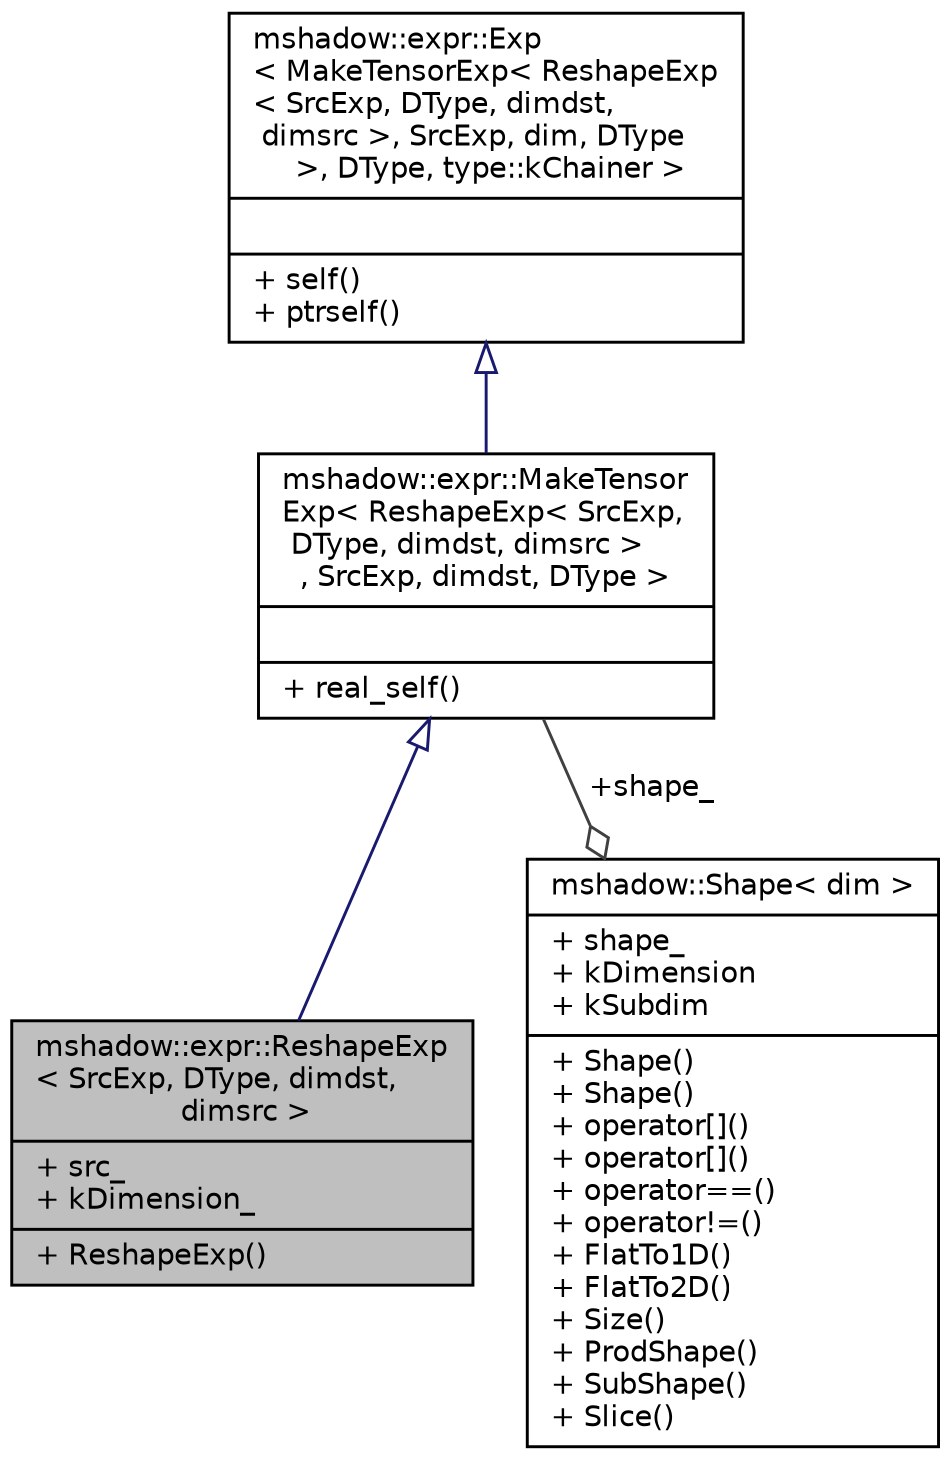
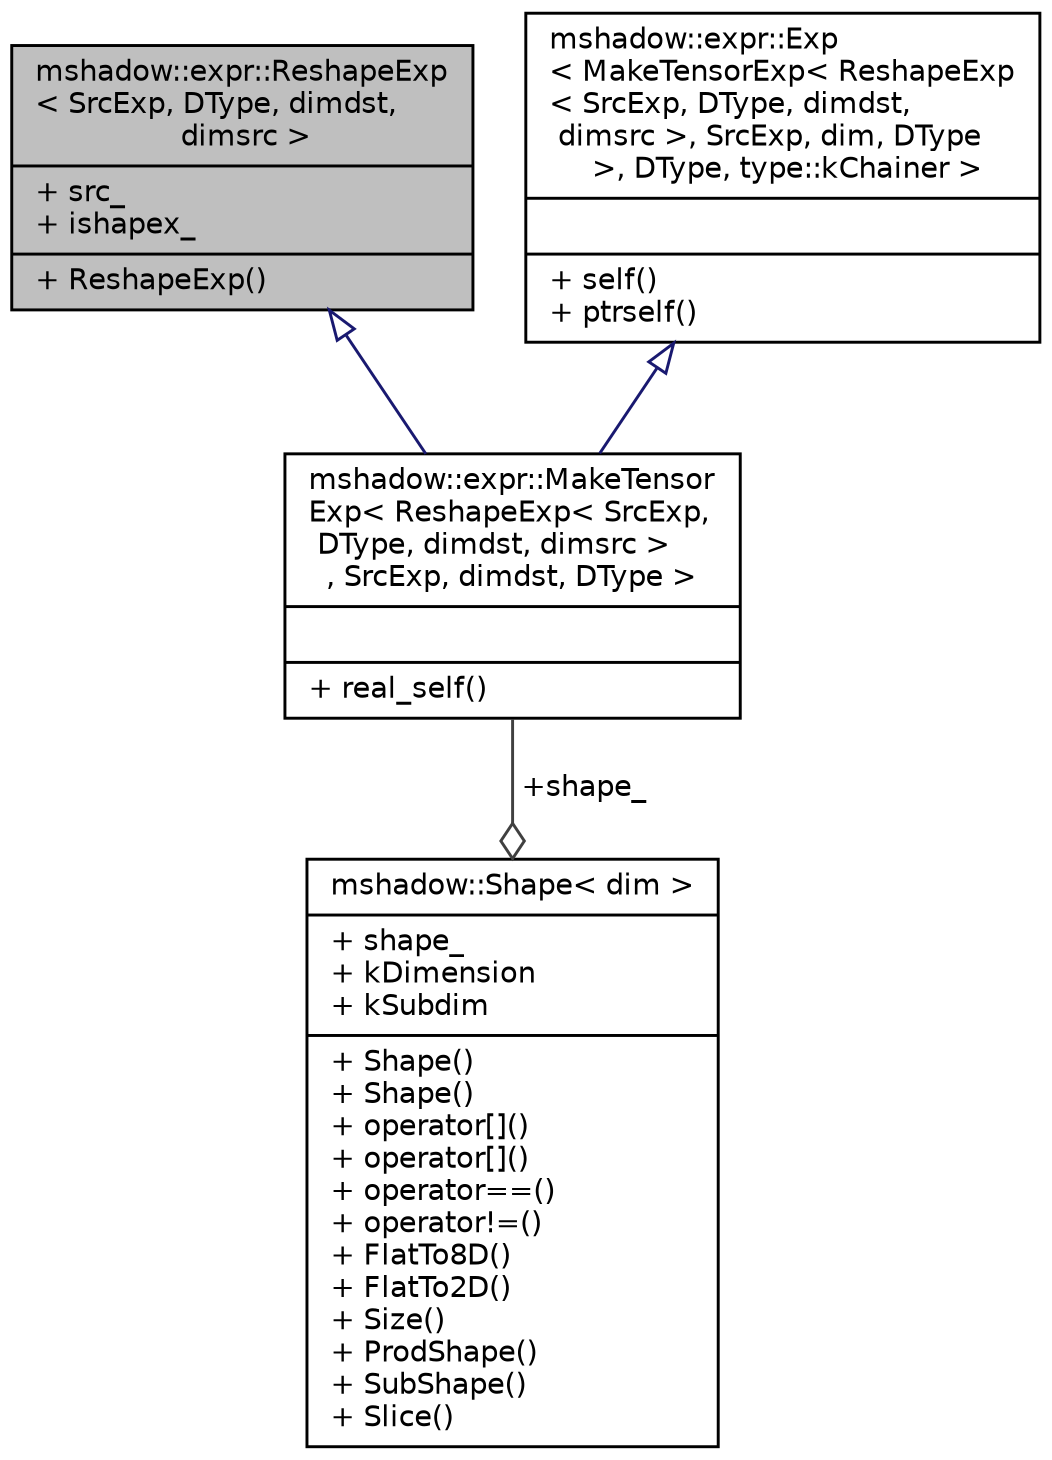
  digraph {
    node [color=black fillcolor=white fontname=Helvetica fontsize=10 shape=record style=filled]
    edge [arrowtail=onormal color=midnightblue dir=back fontname=Helvetica fontsize=10 labelfontname=Helvetica labelfontsize=10 style=solid]
-   n1 [fillcolor=grey75 fontcolor=black height=0.2 label="{mshadow::expr::ReshapeExp\l\< SrcExp, DType, dimdst,\l dimsrc \>\n|+ src_\l+ kDimension_\l|+ ReshapeExp()\l}" width=0.4]
+   n1 [fillcolor=grey75 fontcolor=black height=0.2 label="{mshadow::expr::ReshapeExp\l\< SrcExp, DType, dimdst,\l dimsrc \>\n|+ src_\l+ ishapex_\l|+ ReshapeExp()\l}" width=0.4]
    n2 [height=0.2 label="{mshadow::expr::MakeTensor\lExp\< ReshapeExp\< SrcExp,\l DType, dimdst, dimsrc \>\l, SrcExp, dimdst, DType \>\n||+ real_self()\l}" width=0.4]
-   n3 [height=0.2 label="{mshadow::Shape\< dim \>\n|+ shape_\l+ kDimension\l+ kSubdim\l|+ Shape()\l+ Shape()\l+ operator[]()\l+ operator[]()\l+ operator==()\l+ operator!=()\l+ FlatTo1D()\l+ FlatTo2D()\l+ Size()\l+ ProdShape()\l+ SubShape()\l+ Slice()\l}" width=0.4]
+   n3 [height=0.2 label="{mshadow::Shape\< dim \>\n|+ shape_\l+ kDimension\l+ kSubdim\l|+ Shape()\l+ Shape()\l+ operator[]()\l+ operator[]()\l+ operator==()\l+ operator!=()\l+ FlatTo8D()\l+ FlatTo2D()\l+ Size()\l+ ProdShape()\l+ SubShape()\l+ Slice()\l}" width=0.4]
    n4 [height=0.2 label="{mshadow::expr::Exp\l\< MakeTensorExp\< ReshapeExp\l\< SrcExp, DType, dimdst,\l dimsrc \>, SrcExp, dim, DType\l \>, DType, type::kChainer \>\n||+ self()\l+ ptrself()\l}" width=0.4]
-   n2 -> n1
+   n1 -> n2
    n2 -> n3 [arrowhead=odiamond color=grey25 label=" +shape_" arrowtail="" dir=""]
    n4 -> n2
  }
